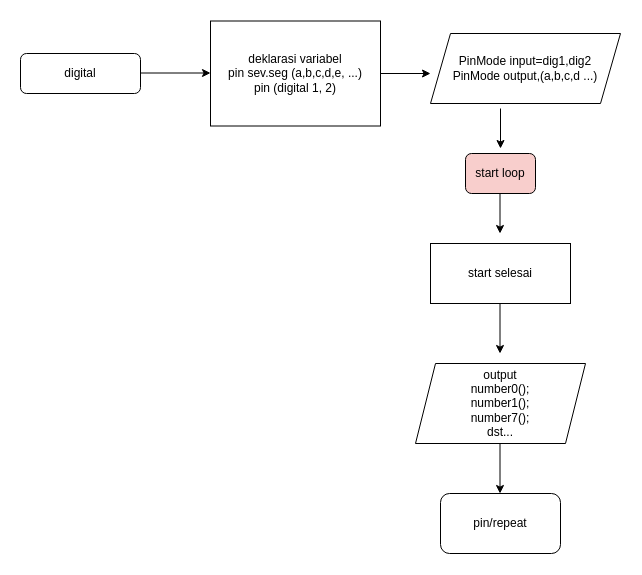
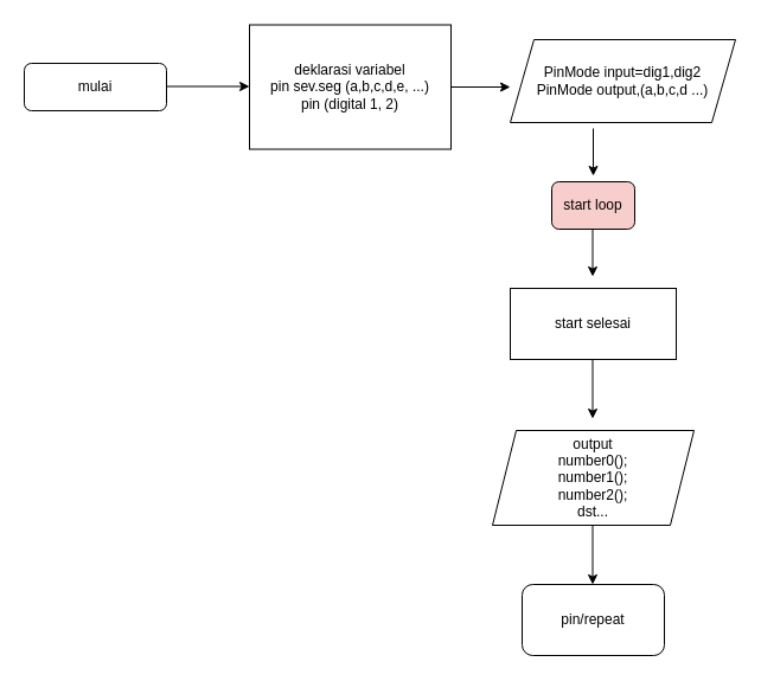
  <mxCell id="0" />
  <mxCell id="1" parent="0" />
- <mxCell id="2" value="digital" style="rounded=1;whiteSpace=wrap;html=1;fontSize=12;glass=0;strokeWidth=1;shadow=0;" parent="1" vertex="1"><mxGeometry x="20" y="53" width="120" height="40" as="geometry" /></mxCell>
+ <mxCell id="2" value="mulai" style="rounded=1;whiteSpace=wrap;html=1;fontSize=12;glass=0;strokeWidth=1;shadow=0;" parent="1" vertex="1"><mxGeometry x="20" y="53" width="120" height="40" as="geometry" /></mxCell>
  <mxCell id="3" value="" style="endArrow=classic;html=1;rounded=0;" edge="1" parent="1"><mxGeometry width="50" height="50" relative="1" as="geometry"><mxPoint x="140" y="72.5" as="sourcePoint" /><mxPoint x="210" y="72.5" as="targetPoint" /></mxGeometry></mxCell>
  <mxCell id="4" value="deklarasi variabel&lt;div&gt;pin sev.seg (a,b,c,d,e, ...)&lt;/div&gt;&lt;div&gt;pin (digital 1, 2)&lt;/div&gt;" style="rounded=0;whiteSpace=wrap;html=1;" vertex="1" parent="1"><mxGeometry x="210" y="20.5" width="170" height="105" as="geometry" /></mxCell>
  <mxCell id="5" value="" style="endArrow=classic;html=1;rounded=0;" edge="1" parent="1"><mxGeometry width="50" height="50" relative="1" as="geometry"><mxPoint x="380" y="73" as="sourcePoint" /><mxPoint x="430" y="73" as="targetPoint" /></mxGeometry></mxCell>
  <mxCell id="6" value="start loop" style="rounded=1;whiteSpace=wrap;html=1;fillColor=#f8cecc;" vertex="1" parent="1"><mxGeometry x="465" y="153" width="70" height="40" as="geometry" /></mxCell>
  <mxCell id="7" value="" style="endArrow=classic;html=1;rounded=0;" edge="1" parent="1"><mxGeometry width="50" height="50" relative="1" as="geometry"><mxPoint x="500" y="108" as="sourcePoint" /><mxPoint x="500" y="148" as="targetPoint" /></mxGeometry></mxCell>
  <mxCell id="8" value="PinMode input=dig1,dig2&lt;div&gt;PinMode output,(a,b,c,d ...)&lt;/div&gt;" style="shape=parallelogram;perimeter=parallelogramPerimeter;whiteSpace=wrap;html=1;fixedSize=1;" vertex="1" parent="1"><mxGeometry x="430" y="33" width="190" height="70" as="geometry" /></mxCell>
  <mxCell id="9" value="" style="endArrow=classic;html=1;rounded=0;" edge="1" parent="1"><mxGeometry width="50" height="50" relative="1" as="geometry"><mxPoint x="499.5" y="193" as="sourcePoint" /><mxPoint x="499.5" y="233" as="targetPoint" /></mxGeometry></mxCell>
  <mxCell id="10" value="start selesai" style="rounded=0;whiteSpace=wrap;html=1;" vertex="1" parent="1"><mxGeometry x="430" y="243" width="140" height="60" as="geometry" /></mxCell>
  <mxCell id="11" value="" style="endArrow=classic;html=1;rounded=0;" edge="1" parent="1"><mxGeometry width="50" height="50" relative="1" as="geometry"><mxPoint x="499.5" y="303" as="sourcePoint" /><mxPoint x="499.5" y="353" as="targetPoint" /></mxGeometry></mxCell>
- <mxCell id="12" value="&lt;div&gt;output&lt;/div&gt;&lt;div&gt;number0();&lt;/div&gt;&lt;div&gt;number1();&lt;/div&gt;&lt;div&gt;number7();&lt;/div&gt;&lt;div&gt;dst...&lt;/div&gt;" style="shape=parallelogram;perimeter=parallelogramPerimeter;whiteSpace=wrap;html=1;fixedSize=1;" vertex="1" parent="1"><mxGeometry x="415" y="363" width="170" height="80" as="geometry" /></mxCell>
+ <mxCell id="12" value="&lt;div&gt;output&lt;/div&gt;&lt;div&gt;number0();&lt;/div&gt;&lt;div&gt;number1();&lt;/div&gt;&lt;div&gt;number2();&lt;/div&gt;&lt;div&gt;dst...&lt;/div&gt;" style="shape=parallelogram;perimeter=parallelogramPerimeter;whiteSpace=wrap;html=1;fixedSize=1;" vertex="1" parent="1"><mxGeometry x="415" y="363" width="170" height="80" as="geometry" /></mxCell>
  <mxCell id="13" value="pin/repeat" style="rounded=1;whiteSpace=wrap;html=1;" vertex="1" parent="1"><mxGeometry x="440" y="493" width="120" height="60" as="geometry" /></mxCell>
  <mxCell id="14" value="" style="endArrow=classic;html=1;rounded=0;" edge="1" parent="1"><mxGeometry width="50" height="50" relative="1" as="geometry"><mxPoint x="499.5" y="443" as="sourcePoint" /><mxPoint x="499.5" y="493" as="targetPoint" /></mxGeometry></mxCell>
